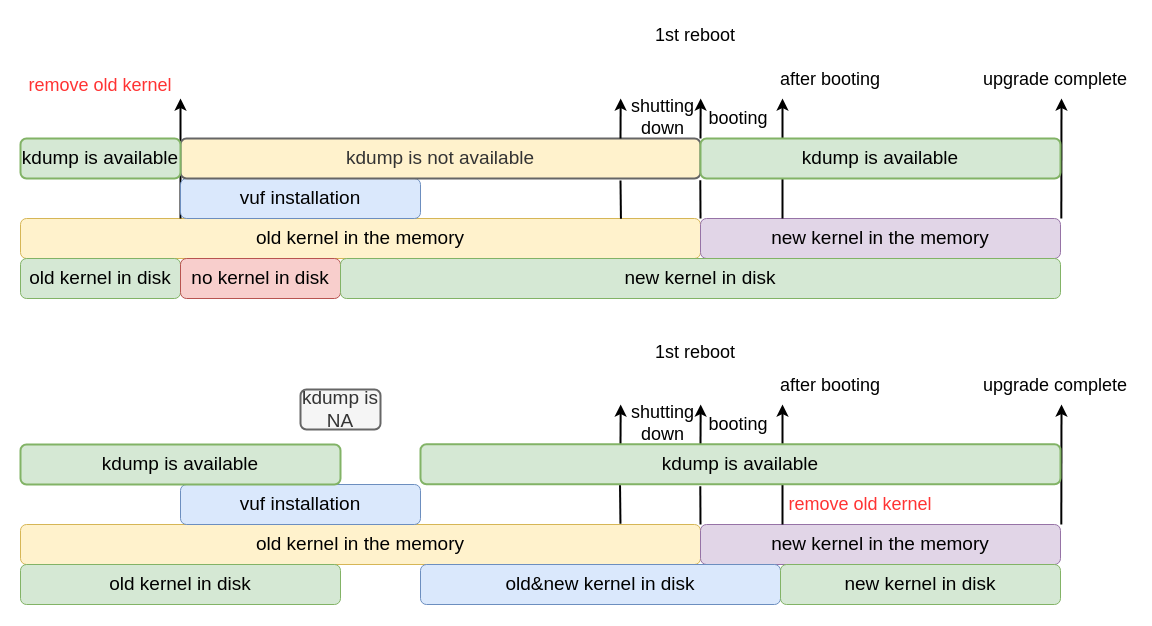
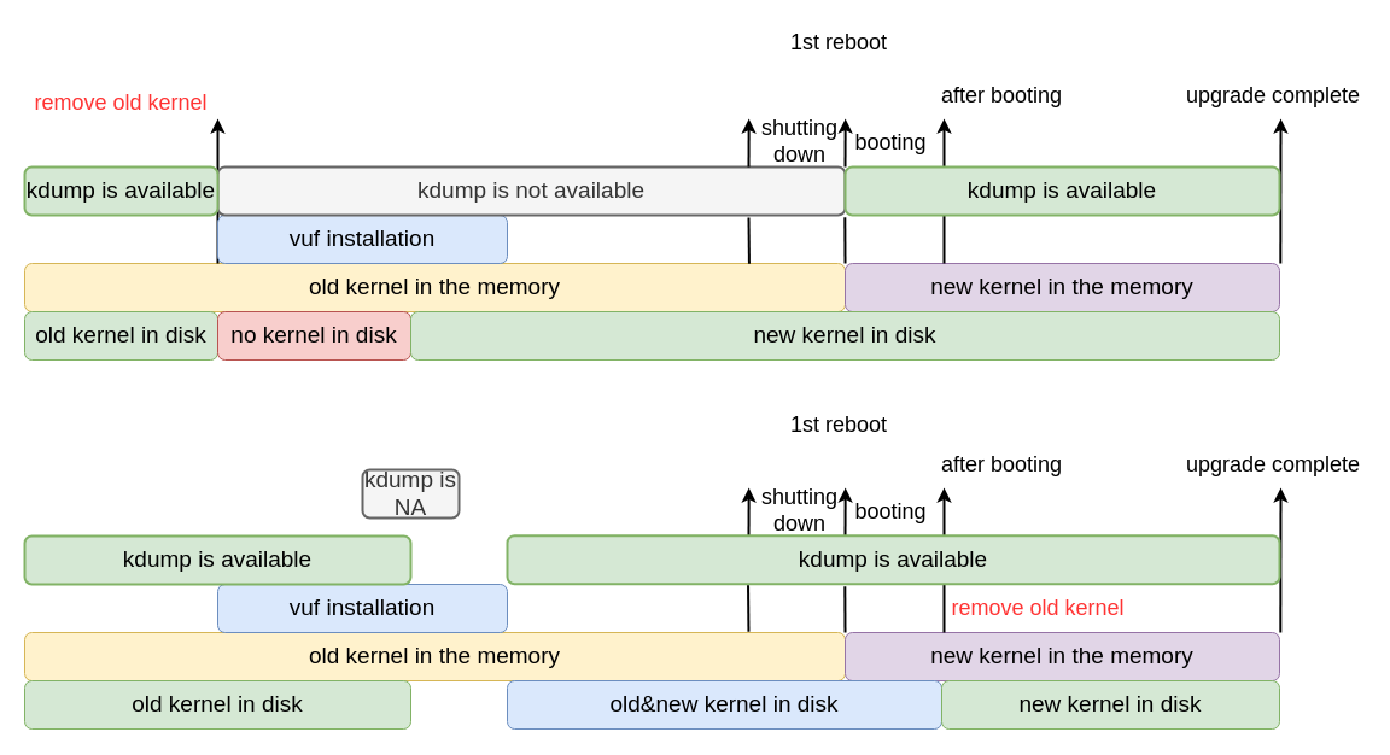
  <mxCell id="0" />
  <mxCell id="1" parent="0" />
  <mxCell id="2" value="&lt;font style=&quot;font-size: 19px&quot;&gt;old kernel in the memory&lt;/font&gt;" style="rounded=1;whiteSpace=wrap;html=1;fillColor=#fff2cc;strokeColor=#d6b656;" parent="1" vertex="1"><mxGeometry x="20" y="218" width="680" height="40" as="geometry" /></mxCell>
  <mxCell id="3" value="&lt;font style=&quot;font-size: 19px&quot;&gt;new kernel in the memory&lt;/font&gt;" style="rounded=1;whiteSpace=wrap;html=1;fillColor=#e1d5e7;strokeColor=#9673a6;" parent="1" vertex="1"><mxGeometry x="700" y="218" width="360" height="40" as="geometry" /></mxCell>
  <mxCell id="4" value="" style="endArrow=classic;html=1;strokeWidth=2;" parent="1" edge="1"><mxGeometry width="50" height="50" relative="1" as="geometry"><mxPoint x="180" y="218" as="sourcePoint" /><mxPoint x="180" y="98" as="targetPoint" /></mxGeometry></mxCell>
  <mxCell id="5" value="" style="endArrow=classic;html=1;strokeWidth=2;" parent="1" edge="1"><mxGeometry width="50" height="50" relative="1" as="geometry"><mxPoint x="1060.82" y="218" as="sourcePoint" /><mxPoint x="1061" y="98" as="targetPoint" /></mxGeometry></mxCell>
  <mxCell id="6" value="" style="endArrow=classic;html=1;strokeWidth=2;" parent="1" edge="1"><mxGeometry width="50" height="50" relative="1" as="geometry"><mxPoint x="782" y="218" as="sourcePoint" /><mxPoint x="782" y="98" as="targetPoint" /></mxGeometry></mxCell>
  <mxCell id="7" value="&lt;font style=&quot;font-size: 19px&quot;&gt;vuf installation&lt;/font&gt;" style="rounded=1;whiteSpace=wrap;html=1;fillColor=#dae8fc;strokeColor=#6c8ebf;" parent="1" vertex="1"><mxGeometry x="180" width="240" height="40" as="geometry" y="178" /></mxCell>
  <mxCell id="8" value="&lt;font style=&quot;font-size: 18px&quot; color=&quot;#ff3333&quot;&gt;remove old kernel&lt;/font&gt;" style="rounded=1;whiteSpace=wrap;html=1;strokeColor=none;fillColor=none;" parent="1" vertex="1"><mxGeometry x="20" y="60" width="160" height="49" as="geometry" /></mxCell>
  <mxCell id="9" value="&lt;font style=&quot;font-size: 18px&quot;&gt;1st reboot&lt;/font&gt;" style="rounded=1;whiteSpace=wrap;html=1;strokeColor=none;fillColor=none;" parent="1" vertex="1"><mxGeometry x="620" y="20" width="150" height="29" as="geometry" /></mxCell>
  <mxCell id="10" value="&lt;font style=&quot;font-size: 18px&quot;&gt;upgrade complete&lt;/font&gt;" style="rounded=1;whiteSpace=wrap;html=1;strokeColor=none;fillColor=none;" parent="1" vertex="1"><mxGeometry x="980" y="49" width="150" height="60" as="geometry" /></mxCell>
- <mxCell id="11" value="&lt;font style=&quot;font-size: 19px&quot;&gt;kdump is not available&lt;/font&gt;" style="rounded=1;whiteSpace=wrap;html=1;fillColor=#fff2cc;strokeColor=#666666;fontColor=#333333;strokeWidth=2;sketch=0;" parent="1" vertex="1"><mxGeometry x="180" y="138" width="520" height="40" as="geometry" /></mxCell>
+ <mxCell id="11" value="&lt;font style=&quot;font-size: 19px&quot;&gt;kdump is not available&lt;/font&gt;" style="rounded=1;whiteSpace=wrap;html=1;fillColor=#f5f5f5;strokeColor=#666666;fontColor=#333333;strokeWidth=2;sketch=0;" parent="1" vertex="1"><mxGeometry x="180" y="138" width="520" height="40" as="geometry" /></mxCell>
  <mxCell id="12" value="&lt;font style=&quot;font-size: 18px&quot;&gt;after booting&lt;/font&gt;" style="rounded=1;whiteSpace=wrap;html=1;strokeColor=none;fillColor=none;" parent="1" vertex="1"><mxGeometry x="770" y="64.5" width="120" height="29" as="geometry" /></mxCell>
  <mxCell id="13" value="&lt;font style=&quot;font-size: 19px&quot;&gt;old kernel in disk&lt;/font&gt;" style="rounded=1;whiteSpace=wrap;html=1;fillColor=#d5e8d4;strokeColor=#82b366;" parent="1" vertex="1"><mxGeometry x="20" y="258" width="160" height="40" as="geometry" /></mxCell>
  <mxCell id="14" value="&lt;font style=&quot;font-size: 19px&quot;&gt;no kernel in disk&lt;/font&gt;" style="rounded=1;whiteSpace=wrap;html=1;fillColor=#f8cecc;strokeColor=#b85450;" parent="1" vertex="1"><mxGeometry x="180" y="258" width="160" height="40" as="geometry" /></mxCell>
  <mxCell id="15" value="&lt;font style=&quot;font-size: 19px&quot;&gt;new kernel in disk&lt;/font&gt;" style="rounded=1;whiteSpace=wrap;html=1;fillColor=#d5e8d4;strokeColor=#82b366;" parent="1" vertex="1"><mxGeometry x="340" y="258" width="720" height="40" as="geometry" /></mxCell>
  <mxCell id="16" value="&lt;font style=&quot;font-size: 18px&quot;&gt;shutting&lt;br&gt;down&lt;/font&gt;" style="rounded=1;whiteSpace=wrap;html=1;strokeColor=none;fillColor=none;" parent="1" vertex="1"><mxGeometry x="620" y="97" width="85" height="40.75" as="geometry" /></mxCell>
  <mxCell id="17" value="&lt;font style=&quot;font-size: 18px&quot;&gt;booting&lt;/font&gt;" style="rounded=1;whiteSpace=wrap;html=1;strokeColor=none;fillColor=none;" parent="1" vertex="1"><mxGeometry x="702.5" y="97" width="70" height="41" as="geometry" /></mxCell>
  <mxCell id="18" value="" style="endArrow=classic;html=1;strokeWidth=2;" parent="1" edge="1"><mxGeometry width="50" height="50" relative="1" as="geometry"><mxPoint x="620" y="138" as="sourcePoint" /><mxPoint x="620.18" y="98" as="targetPoint" /></mxGeometry></mxCell>
  <mxCell id="19" value="" style="endArrow=none;html=1;strokeWidth=2;exitX=0.883;exitY=0.008;exitDx=0;exitDy=0;exitPerimeter=0;" parent="1" source="2" edge="1"><mxGeometry width="50" height="50" relative="1" as="geometry"><mxPoint x="600" y="208" as="sourcePoint" /><mxPoint x="620" y="180" as="targetPoint" /></mxGeometry></mxCell>
  <mxCell id="20" value="" style="endArrow=classic;html=1;strokeWidth=2;" parent="1" edge="1"><mxGeometry width="50" height="50" relative="1" as="geometry"><mxPoint x="700" y="138" as="sourcePoint" /><mxPoint x="700.18" y="98" as="targetPoint" /></mxGeometry></mxCell>
  <mxCell id="21" value="" style="endArrow=none;html=1;strokeWidth=2;exitX=1;exitY=0;exitDx=0;exitDy=0;entryX=0.733;entryY=1.043;entryDx=0;entryDy=0;entryPerimeter=0;" parent="1" edge="1"><mxGeometry width="50" height="50" relative="1" as="geometry"><mxPoint x="700" y="218" as="sourcePoint" /><mxPoint x="699.8" y="179.72" as="targetPoint" /></mxGeometry></mxCell>
  <mxCell id="22" value="&lt;font style=&quot;font-size: 19px&quot;&gt;kdump is available&lt;/font&gt;" style="rounded=1;whiteSpace=wrap;html=1;fillColor=#d5e8d4;strokeColor=#82b366;strokeWidth=2;shadow=0;sketch=0;" parent="1" vertex="1"><mxGeometry x="700" y="138" width="360" height="40" as="geometry" /></mxCell>
  <mxCell id="23" value="&lt;font style=&quot;font-size: 19px&quot;&gt;old kernel in the memory&lt;/font&gt;" style="rounded=1;whiteSpace=wrap;html=1;fillColor=#fff2cc;strokeColor=#d6b656;" parent="1" vertex="1"><mxGeometry x="20" y="524" width="680" height="40" as="geometry" /></mxCell>
  <mxCell id="24" value="&lt;font style=&quot;font-size: 19px&quot;&gt;new kernel in the memory&lt;/font&gt;" style="rounded=1;whiteSpace=wrap;html=1;fillColor=#e1d5e7;strokeColor=#9673a6;" parent="1" vertex="1"><mxGeometry x="700" y="524" width="360" height="40" as="geometry" /></mxCell>
  <mxCell id="25" value="" style="endArrow=classic;html=1;strokeWidth=2;" parent="1" edge="1"><mxGeometry width="50" height="50" relative="1" as="geometry"><mxPoint x="1060.82" y="524" as="sourcePoint" /><mxPoint x="1061" y="404" as="targetPoint" /></mxGeometry></mxCell>
  <mxCell id="26" value="" style="endArrow=classic;html=1;strokeWidth=2;" parent="1" edge="1"><mxGeometry width="50" height="50" relative="1" as="geometry"><mxPoint x="782" y="524" as="sourcePoint" /><mxPoint x="782" y="404" as="targetPoint" /></mxGeometry></mxCell>
  <mxCell id="27" value="&lt;font style=&quot;font-size: 19px&quot;&gt;vuf installation&lt;/font&gt;" style="rounded=1;whiteSpace=wrap;html=1;fillColor=#dae8fc;strokeColor=#6c8ebf;" parent="1" vertex="1"><mxGeometry x="180" y="484" width="240" height="40" as="geometry" /></mxCell>
  <mxCell id="28" value="&lt;font style=&quot;font-size: 18px&quot; color=&quot;#ff3333&quot;&gt;remove old kernel&lt;/font&gt;" style="rounded=1;whiteSpace=wrap;html=1;strokeColor=none;fillColor=none;" parent="1" vertex="1"><mxGeometry x="780" y="479.5" width="160" height="49" as="geometry" /></mxCell>
  <mxCell id="29" value="&lt;font style=&quot;font-size: 18px&quot;&gt;1st reboot&lt;/font&gt;" style="rounded=1;whiteSpace=wrap;html=1;strokeColor=none;fillColor=none;" parent="1" vertex="1"><mxGeometry x="620" y="337" width="150" height="29" as="geometry" /></mxCell>
  <mxCell id="30" value="&lt;font style=&quot;font-size: 18px&quot;&gt;upgrade complete&lt;/font&gt;" style="rounded=1;whiteSpace=wrap;html=1;strokeColor=none;fillColor=none;" parent="1" vertex="1"><mxGeometry x="980" y="355" width="150" height="60" as="geometry" /></mxCell>
  <mxCell id="31" value="&lt;font style=&quot;font-size: 19px&quot;&gt;kdump is NA&lt;/font&gt;" style="rounded=1;whiteSpace=wrap;html=1;fillColor=#f5f5f5;strokeColor=#666666;fontColor=#333333;strokeWidth=2;sketch=0;" parent="1" vertex="1"><mxGeometry x="300" y="389" width="80" height="40" as="geometry" /></mxCell>
  <mxCell id="32" value="&lt;font style=&quot;font-size: 18px&quot;&gt;after booting&lt;/font&gt;" style="rounded=1;whiteSpace=wrap;html=1;strokeColor=none;fillColor=none;" parent="1" vertex="1"><mxGeometry x="770" y="370.5" width="120" height="29" as="geometry" /></mxCell>
  <mxCell id="33" value="&lt;font style=&quot;font-size: 19px&quot;&gt;old kernel in disk&lt;/font&gt;" style="rounded=1;whiteSpace=wrap;html=1;fillColor=#d5e8d4;strokeColor=#82b366;" parent="1" vertex="1"><mxGeometry x="20" y="564" width="320" height="40" as="geometry" /></mxCell>
  <mxCell id="34" value="&lt;font style=&quot;font-size: 19px&quot;&gt;old&amp;amp;new kernel in disk&lt;/font&gt;" style="rounded=1;whiteSpace=wrap;html=1;fillColor=#dae8fc;strokeColor=#6c8ebf;" parent="1" vertex="1"><mxGeometry x="420" y="564" width="360" height="40" as="geometry" /></mxCell>
  <mxCell id="35" value="&lt;font style=&quot;font-size: 19px&quot;&gt;new kernel in disk&lt;/font&gt;" style="rounded=1;whiteSpace=wrap;html=1;fillColor=#d5e8d4;strokeColor=#82b366;" parent="1" vertex="1"><mxGeometry x="780" y="564" width="280" height="40" as="geometry" /></mxCell>
  <mxCell id="36" value="&lt;font style=&quot;font-size: 18px&quot;&gt;shutting&lt;br&gt;down&lt;/font&gt;" style="rounded=1;whiteSpace=wrap;html=1;strokeColor=none;fillColor=none;" parent="1" vertex="1"><mxGeometry x="620" y="403" width="85" height="40.75" as="geometry" /></mxCell>
  <mxCell id="37" value="&lt;font style=&quot;font-size: 18px&quot;&gt;booting&lt;/font&gt;" style="rounded=1;whiteSpace=wrap;html=1;strokeColor=none;fillColor=none;" parent="1" vertex="1"><mxGeometry x="702.5" y="403" width="70" height="41" as="geometry" /></mxCell>
  <mxCell id="38" value="" style="endArrow=classic;html=1;strokeWidth=2;" parent="1" edge="1"><mxGeometry width="50" height="50" relative="1" as="geometry"><mxPoint x="620" y="444" as="sourcePoint" /><mxPoint x="620.18" y="404" as="targetPoint" /></mxGeometry></mxCell>
  <mxCell id="39" value="" style="endArrow=classic;html=1;strokeWidth=2;" parent="1" edge="1"><mxGeometry width="50" height="50" relative="1" as="geometry"><mxPoint x="700" y="444" as="sourcePoint" /><mxPoint x="700.18" y="404" as="targetPoint" /></mxGeometry></mxCell>
  <mxCell id="40" value="" style="endArrow=none;html=1;strokeWidth=2;exitX=1;exitY=0;exitDx=0;exitDy=0;entryX=0.733;entryY=1.043;entryDx=0;entryDy=0;entryPerimeter=0;" parent="1" edge="1"><mxGeometry width="50" height="50" relative="1" as="geometry"><mxPoint x="700" y="524" as="sourcePoint" /><mxPoint x="699.8" y="485.72" as="targetPoint" /></mxGeometry></mxCell>
  <mxCell id="41" value="&lt;font style=&quot;font-size: 19px&quot;&gt;kdump is available&lt;/font&gt;" style="rounded=1;whiteSpace=wrap;html=1;fillColor=#d5e8d4;strokeColor=#82b366;strokeWidth=2;shadow=0;sketch=0;" parent="1" vertex="1"><mxGeometry x="20" y="138" width="160" height="40" as="geometry" /></mxCell>
  <mxCell id="42" value="&lt;font style=&quot;font-size: 19px&quot;&gt;kdump is available&lt;/font&gt;" style="rounded=1;whiteSpace=wrap;html=1;fillColor=#d5e8d4;strokeColor=#82b366;strokeWidth=2;shadow=0;sketch=0;" parent="1" vertex="1"><mxGeometry x="20" y="444" width="320" height="40" as="geometry" /></mxCell>
  <mxCell id="43" value="&lt;font style=&quot;font-size: 19px&quot;&gt;kdump is available&lt;/font&gt;" style="rounded=1;whiteSpace=wrap;html=1;fillColor=#d5e8d4;strokeColor=#82b366;strokeWidth=2;shadow=0;sketch=0;" parent="1" vertex="1"><mxGeometry x="420" y="443.75" width="640" height="40" as="geometry" /></mxCell>
  <mxCell id="44" value="" style="endArrow=none;html=1;strokeWidth=2;exitX=0.883;exitY=0.008;exitDx=0;exitDy=0;exitPerimeter=0;" parent="1" edge="1"><mxGeometry width="50" height="50" relative="1" as="geometry"><mxPoint x="619.96" y="523.16" as="sourcePoint" /><mxPoint x="619.52" y="484.84" as="targetPoint" /></mxGeometry></mxCell>
